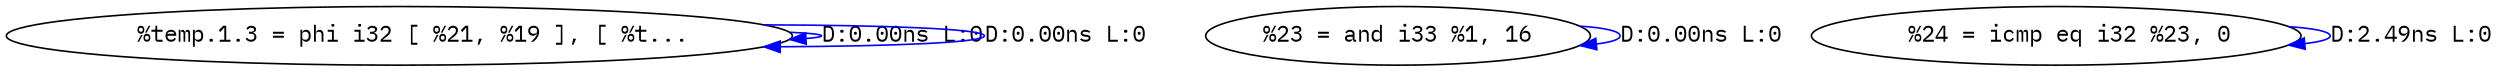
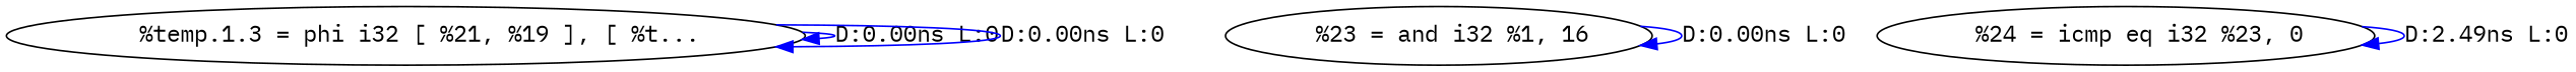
  digraph {
    fontname="IBM Plex Mono"
    node [fontname="IBM Plex Mono"]
    edge [color=blue fontname="IBM Plex Mono"]
    n1 [label="  %temp.1.3 = phi i32 [ %21, %19 ], [ %t..."]
-   n2 [label="%23 = and i33 %1, 16"]
+   n2 [label="  %23 = and i32 %1, 16"]
    n3 [label="  %24 = icmp eq i32 %23, 0"]
    n1 -> n1 [label="D:0.00ns L:0"]
    n1 -> n1 [label="D:0.00ns L:0"]
    n2 -> n2 [label="D:0.00ns L:0"]
    n3 -> n3 [label="D:2.49ns L:0"]
  }
